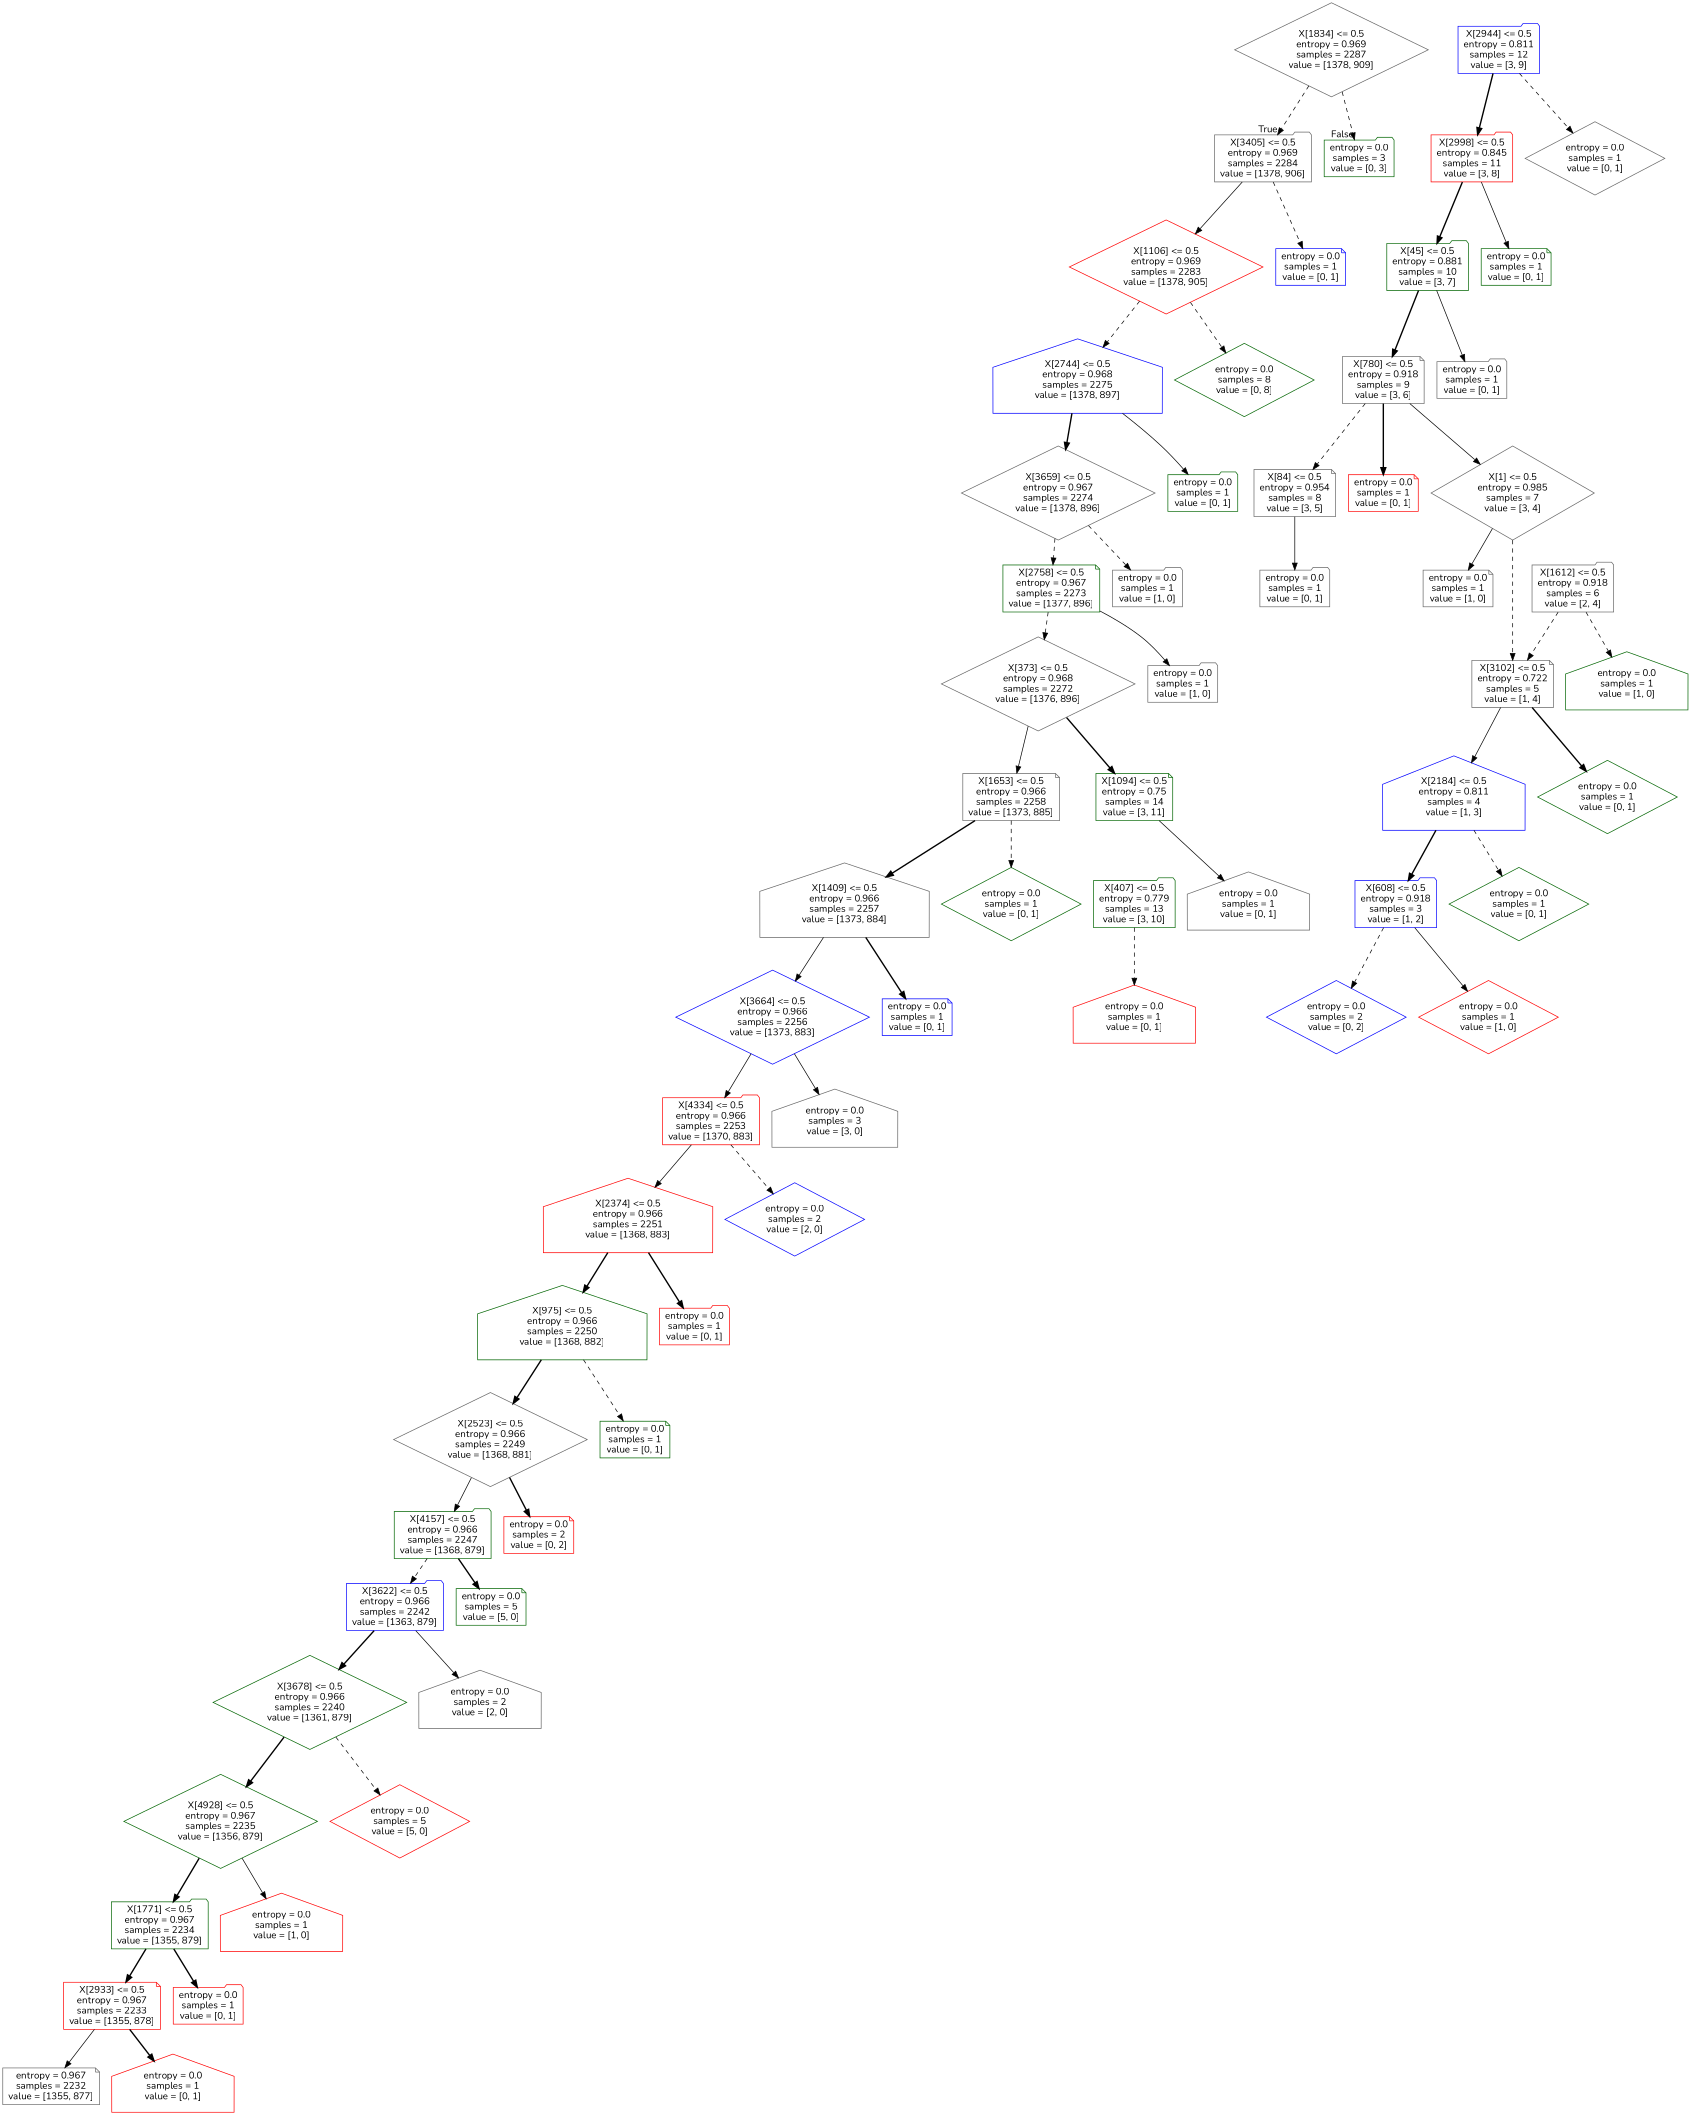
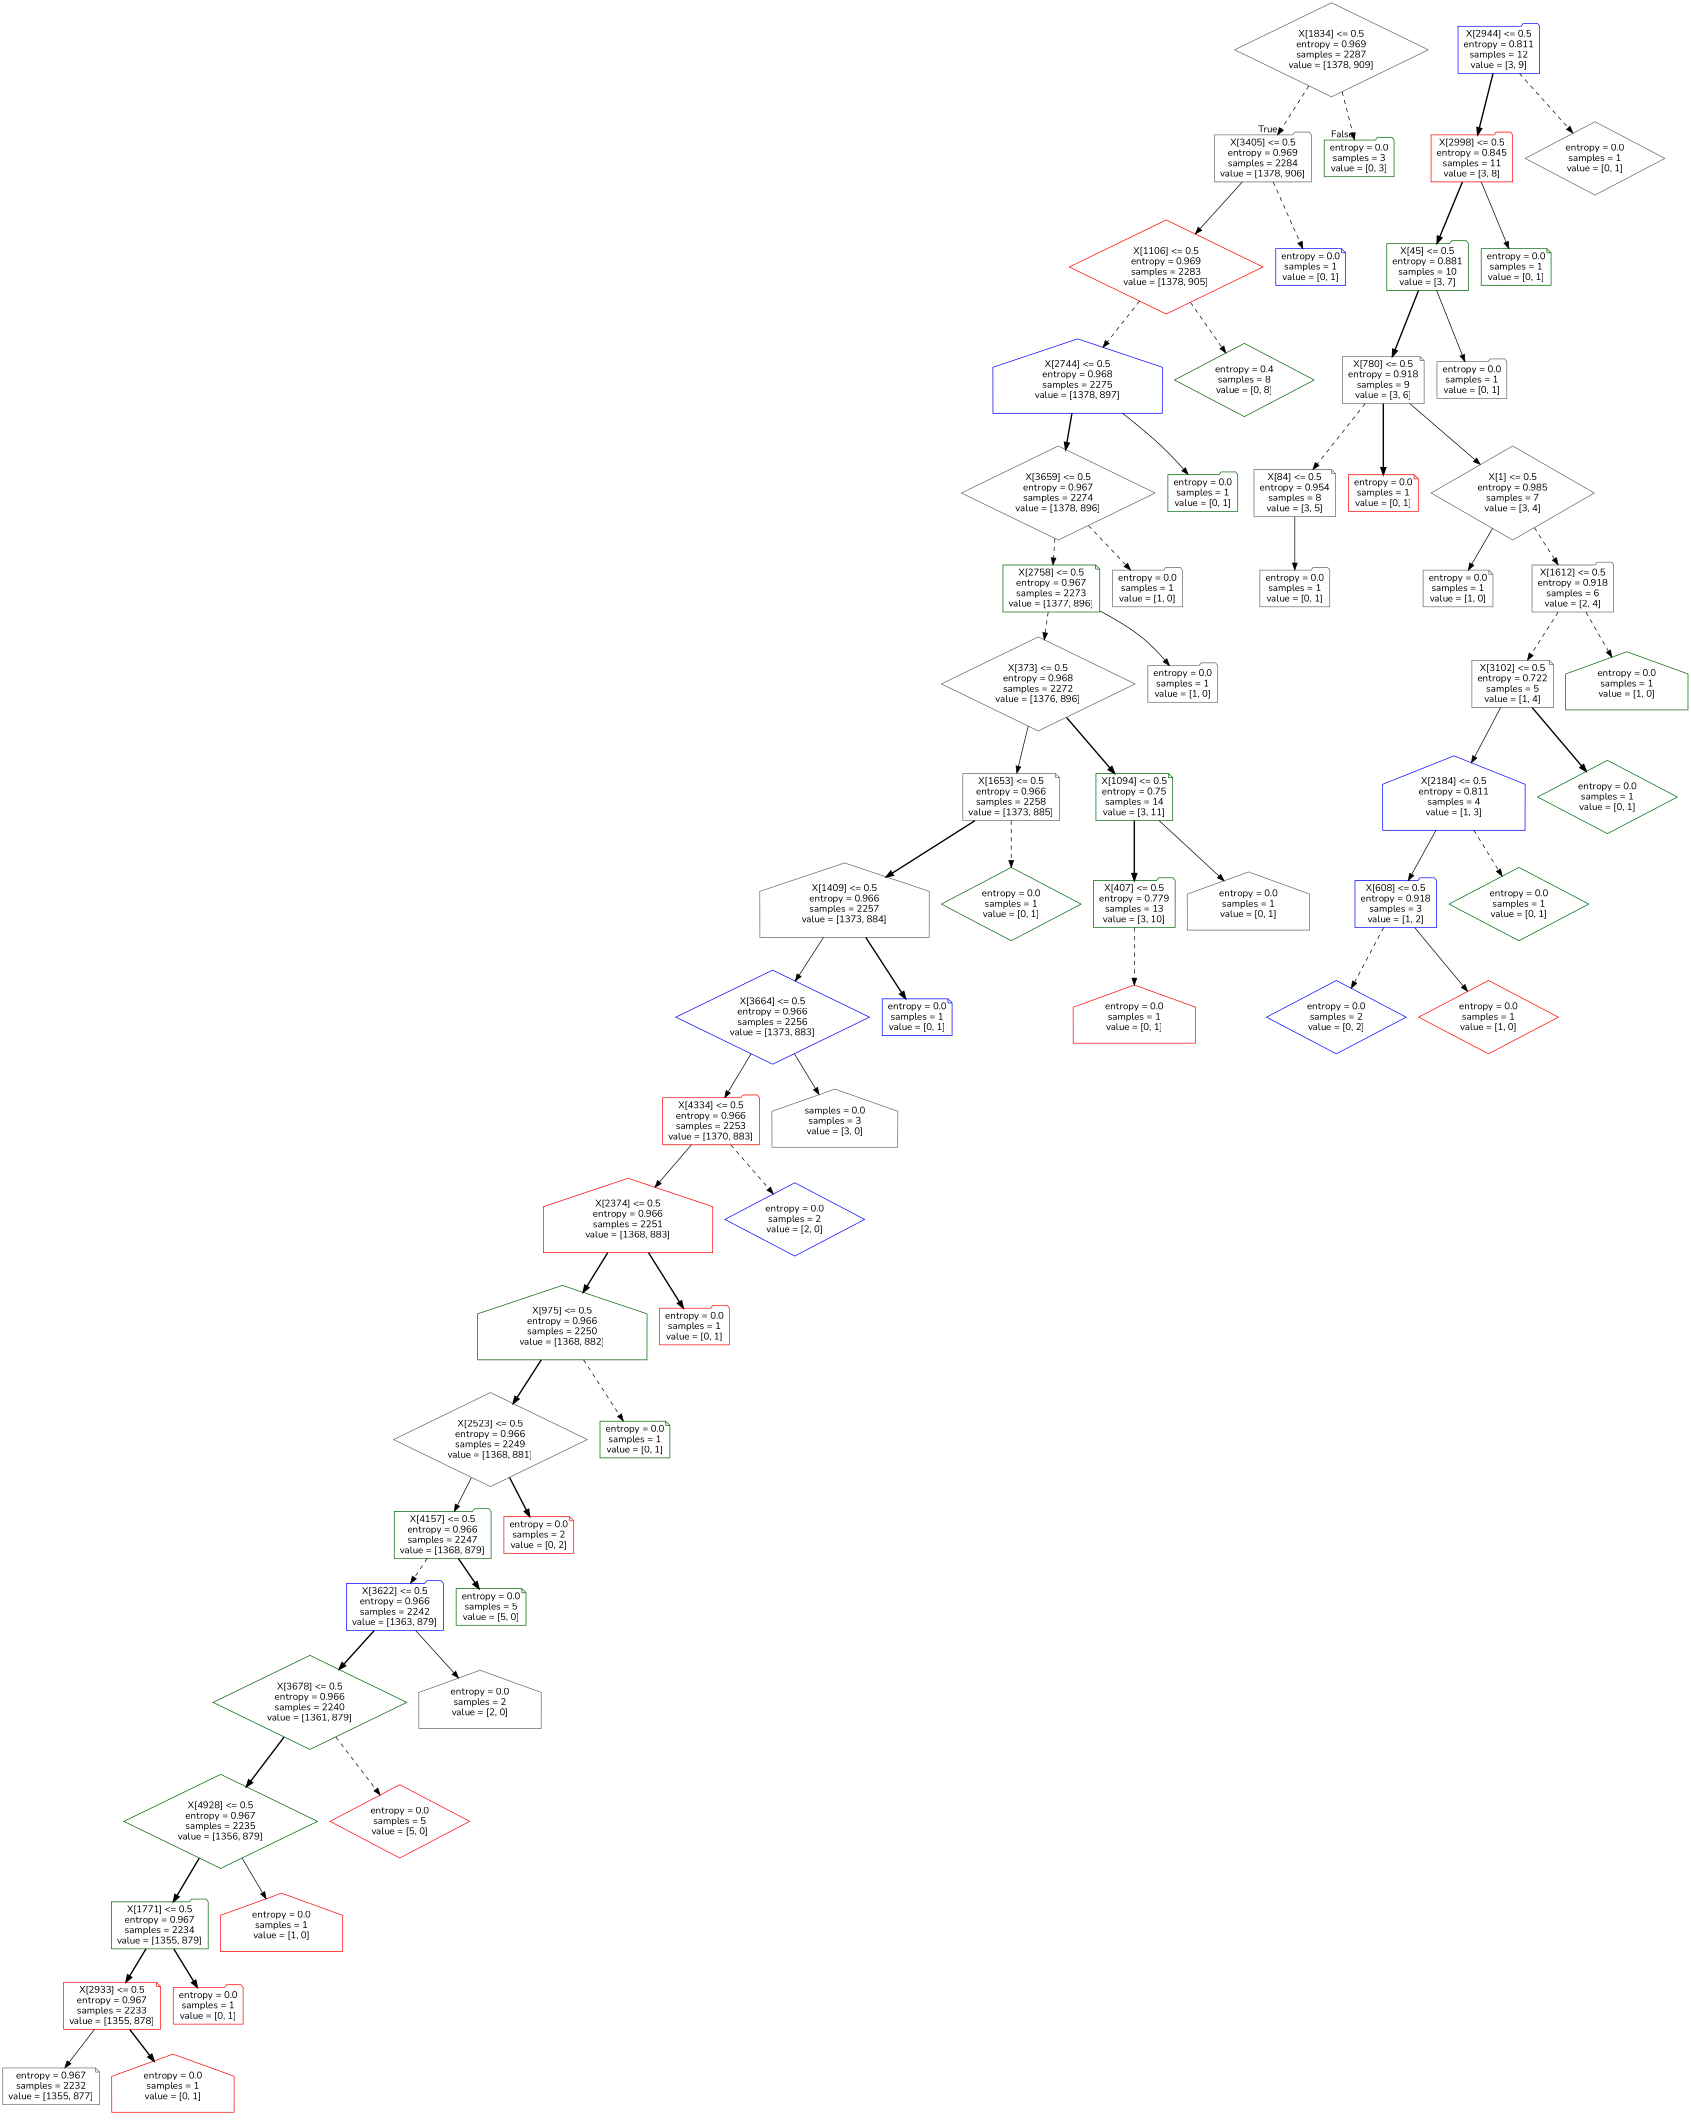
  digraph {
    fontname=Nunito
    node [color=gray40 fontname=Nunito shape=folder]
    edge [fontname=Nunito style=dashed]
    n1 [label="X[1834] <= 0.5\nentropy = 0.969\nsamples = 2287\nvalue = [1378, 909]" shape=diamond]
    n2 [label="X[3405] <= 0.5\nentropy = 0.969\nsamples = 2284\nvalue = [1378, 906]"]
    n3 [color=darkgreen label="entropy = 0.0\nsamples = 3\nvalue = [0, 3]"]
    n4 [color=red label="X[1106] <= 0.5\nentropy = 0.969\nsamples = 2283\nvalue = [1378, 905]" shape=diamond]
    n5 [color=blue label="entropy = 0.0\nsamples = 1\nvalue = [0, 1]" shape=note]
    n6 [color=blue label="X[2744] <= 0.5\nentropy = 0.968\nsamples = 2275\nvalue = [1378, 897]" shape=house]
-   n7 [color=darkgreen label="entropy = 0.0\nsamples = 8\nvalue = [0, 8]" shape=diamond]
+   n7 [color=darkgreen label="entropy = 0.4\nsamples = 8\nvalue = [0, 8]" shape=diamond]
    n8 [label="X[3659] <= 0.5\nentropy = 0.967\nsamples = 2274\nvalue = [1378, 896]" shape=diamond]
    n9 [color=darkgreen label="entropy = 0.0\nsamples = 1\nvalue = [0, 1]"]
    n10 [color=darkgreen label="X[2758] <= 0.5\nentropy = 0.967\nsamples = 2273\nvalue = [1377, 896]" shape=note]
    n11 [label="entropy = 0.0\nsamples = 1\nvalue = [1, 0]"]
    n12 [label="X[373] <= 0.5\nentropy = 0.968\nsamples = 2272\nvalue = [1376, 896]" shape=diamond]
    n13 [label="entropy = 0.0\nsamples = 1\nvalue = [1, 0]"]
    n14 [label="X[1653] <= 0.5\nentropy = 0.966\nsamples = 2258\nvalue = [1373, 885]" shape=note]
    n15 [color=darkgreen label="X[1094] <= 0.5\nentropy = 0.75\nsamples = 14\nvalue = [3, 11]" shape=note]
    n16 [label="X[1409] <= 0.5\nentropy = 0.966\nsamples = 2257\nvalue = [1373, 884]" shape=house]
    n17 [color=darkgreen label="entropy = 0.0\nsamples = 1\nvalue = [0, 1]" shape=diamond]
    n18 [color=darkgreen label="X[407] <= 0.5\nentropy = 0.779\nsamples = 13\nvalue = [3, 10]"]
    n19 [label="entropy = 0.0\nsamples = 1\nvalue = [0, 1]" shape=house]
    n20 [color=blue label="X[3664] <= 0.5\nentropy = 0.966\nsamples = 2256\nvalue = [1373, 883]" shape=diamond]
    n21 [color=blue label="entropy = 0.0\nsamples = 1\nvalue = [0, 1]" shape=note]
    n22 [color=red label="X[4334] <= 0.5\nentropy = 0.966\nsamples = 2253\nvalue = [1370, 883]"]
-   n23 [label="entropy = 0.0\nsamples = 3\nvalue = [3, 0]" shape=house]
+   n23 [label="samples = 0.0\nsamples = 3\nvalue = [3, 0]" shape=house]
    n24 [color=red label="X[2374] <= 0.5\nentropy = 0.966\nsamples = 2251\nvalue = [1368, 883]" shape=house]
    n25 [color=blue label="entropy = 0.0\nsamples = 2\nvalue = [2, 0]" shape=diamond]
    n26 [color=darkgreen label="X[975] <= 0.5\nentropy = 0.966\nsamples = 2250\nvalue = [1368, 882]" shape=house]
    n27 [color=red label="entropy = 0.0\nsamples = 1\nvalue = [0, 1]"]
    n28 [label="X[2523] <= 0.5\nentropy = 0.966\nsamples = 2249\nvalue = [1368, 881]" shape=diamond]
    n29 [color=darkgreen label="entropy = 0.0\nsamples = 1\nvalue = [0, 1]" shape=note]
    n30 [color=darkgreen label="X[4157] <= 0.5\nentropy = 0.966\nsamples = 2247\nvalue = [1368, 879]"]
    n31 [color=red label="entropy = 0.0\nsamples = 2\nvalue = [0, 2]" shape=note]
    n32 [color=blue label="X[3622] <= 0.5\nentropy = 0.966\nsamples = 2242\nvalue = [1363, 879]"]
    n33 [color=darkgreen label="entropy = 0.0\nsamples = 5\nvalue = [5, 0]" shape=note]
    n34 [color=darkgreen label="X[3678] <= 0.5\nentropy = 0.966\nsamples = 2240\nvalue = [1361, 879]" shape=diamond]
    n35 [label="entropy = 0.0\nsamples = 2\nvalue = [2, 0]" shape=house]
    n36 [color=darkgreen label="X[4928] <= 0.5\nentropy = 0.967\nsamples = 2235\nvalue = [1356, 879]" shape=diamond]
    n37 [color=red label="entropy = 0.0\nsamples = 5\nvalue = [5, 0]" shape=diamond]
    n38 [color=darkgreen label="X[1771] <= 0.5\nentropy = 0.967\nsamples = 2234\nvalue = [1355, 879]"]
    n39 [color=red label="entropy = 0.0\nsamples = 1\nvalue = [1, 0]" shape=house]
    n40 [color=red label="X[2933] <= 0.5\nentropy = 0.967\nsamples = 2233\nvalue = [1355, 878]" shape=note]
    n41 [color=red label="entropy = 0.0\nsamples = 1\nvalue = [0, 1]"]
    n42 [label="entropy = 0.967\nsamples = 2232\nvalue = [1355, 877]" shape=note]
    n43 [color=red label="entropy = 0.0\nsamples = 1\nvalue = [0, 1]" shape=house]
    n44 [color=red label="entropy = 0.0\nsamples = 1\nvalue = [0, 1]" shape=house]
    n45 [color=blue label="X[2944] <= 0.5\nentropy = 0.811\nsamples = 12\nvalue = [3, 9]"]
    n46 [color=red label="X[2998] <= 0.5\nentropy = 0.845\nsamples = 11\nvalue = [3, 8]"]
    n47 [label="entropy = 0.0\nsamples = 1\nvalue = [0, 1]" shape=diamond]
    n48 [color=darkgreen label="X[45] <= 0.5\nentropy = 0.881\nsamples = 10\nvalue = [3, 7]"]
    n49 [color=darkgreen label="entropy = 0.0\nsamples = 1\nvalue = [0, 1]" shape=note]
    n50 [label="X[780] <= 0.5\nentropy = 0.918\nsamples = 9\nvalue = [3, 6]" shape=note]
    n51 [label="entropy = 0.0\nsamples = 1\nvalue = [0, 1]"]
    n52 [label="X[84] <= 0.5\nentropy = 0.954\nsamples = 8\nvalue = [3, 5]" shape=note]
    n53 [color=red label="entropy = 0.0\nsamples = 1\nvalue = [0, 1]" shape=note]
    n54 [label="X[1] <= 0.5\nentropy = 0.985\nsamples = 7\nvalue = [3, 4]" shape=diamond]
    n55 [label="entropy = 0.0\nsamples = 1\nvalue = [0, 1]"]
    n56 [label="entropy = 0.0\nsamples = 1\nvalue = [1, 0]" shape=note]
    n57 [label="X[1612] <= 0.5\nentropy = 0.918\nsamples = 6\nvalue = [2, 4]"]
    n58 [label="X[3102] <= 0.5\nentropy = 0.722\nsamples = 5\nvalue = [1, 4]" shape=note]
    n59 [color=darkgreen label="entropy = 0.0\nsamples = 1\nvalue = [1, 0]" shape=house]
    n60 [color=blue label="X[2184] <= 0.5\nentropy = 0.811\nsamples = 4\nvalue = [1, 3]" shape=house]
    n61 [color=darkgreen label="entropy = 0.0\nsamples = 1\nvalue = [0, 1]" shape=diamond]
    n62 [color=blue label="X[608] <= 0.5\nentropy = 0.918\nsamples = 3\nvalue = [1, 2]"]
    n63 [color=darkgreen label="entropy = 0.0\nsamples = 1\nvalue = [0, 1]" shape=diamond]
    n64 [color=blue label="entropy = 0.0\nsamples = 2\nvalue = [0, 2]" shape=diamond]
    n65 [color=red label="entropy = 0.0\nsamples = 1\nvalue = [1, 0]" shape=diamond]
    n1 -> n2 [headlabel=True labelangle=45 labeldistance=2.5]
    n1 -> n3 [headlabel=False labelangle=-45 labeldistance=2.5]
    n2 -> n4 [style=solid]
    n2 -> n5
    n4 -> n6
    n4 -> n7
    n6 -> n8 [style=bold]
    n6 -> n9 [style=solid]
    n8 -> n10
    n8 -> n11
    n10 -> n12
    n10 -> n13 [style=solid]
    n12 -> n14 [style=solid]
    n12 -> n15 [style=bold]
    n14 -> n16 [style=bold]
    n14 -> n17
+   n15 -> n18 [style=bold]
    n15 -> n19 [style=solid]
    n16 -> n20 [style=solid]
    n16 -> n21 [style=bold]
    n18 -> n44
    n20 -> n22 [style=solid]
    n20 -> n23 [style=solid]
    n22 -> n24 [style=solid]
    n22 -> n25
    n24 -> n26 [style=bold]
    n24 -> n27 [style=bold]
    n26 -> n28 [style=bold]
    n26 -> n29
    n28 -> n30 [style=solid]
    n28 -> n31 [style=bold]
    n30 -> n32
    n30 -> n33 [style=bold]
    n32 -> n34 [style=bold]
    n32 -> n35 [style=solid]
    n34 -> n36 [style=bold]
    n34 -> n37
    n36 -> n38 [style=bold]
    n36 -> n39 [style=solid]
    n38 -> n40 [style=bold]
    n38 -> n41 [style=bold]
    n40 -> n42 [style=solid]
    n40 -> n43 [style=bold]
    n45 -> n46 [style=bold]
    n45 -> n47
    n46 -> n48 [style=bold]
    n46 -> n49 [style=solid]
    n48 -> n50 [style=bold]
    n48 -> n51 [style=solid]
    n50 -> n52
    n50 -> n53 [style=bold]
    n50 -> n54 [style=solid]
    n52 -> n55 [style=solid]
    n54 -> n56 [style=solid]
-   n54 -> n58
+   n54 -> n57
    n57 -> n58
    n57 -> n59
    n58 -> n60 [style=solid]
    n58 -> n61 [style=bold]
-   n60 -> n62 [style=bold]
+   n60 -> n62 [style=solid]
    n60 -> n63
    n62 -> n64
    n62 -> n65 [style=solid]
  }
